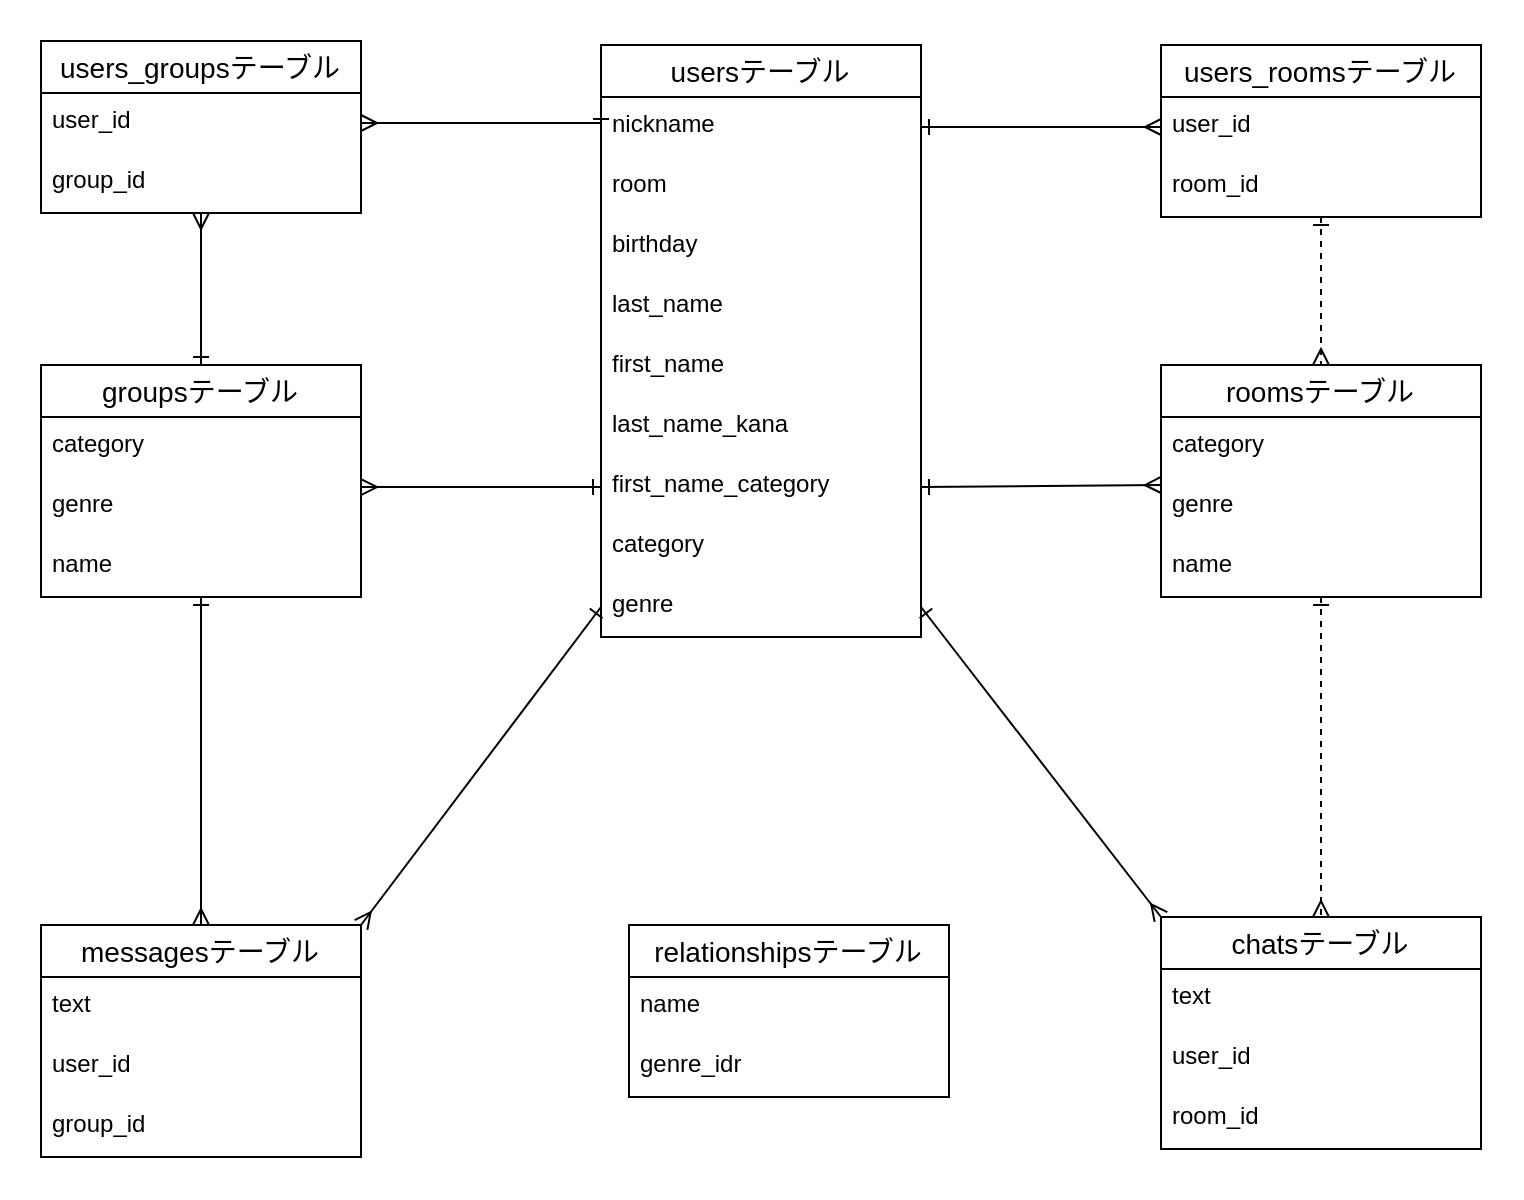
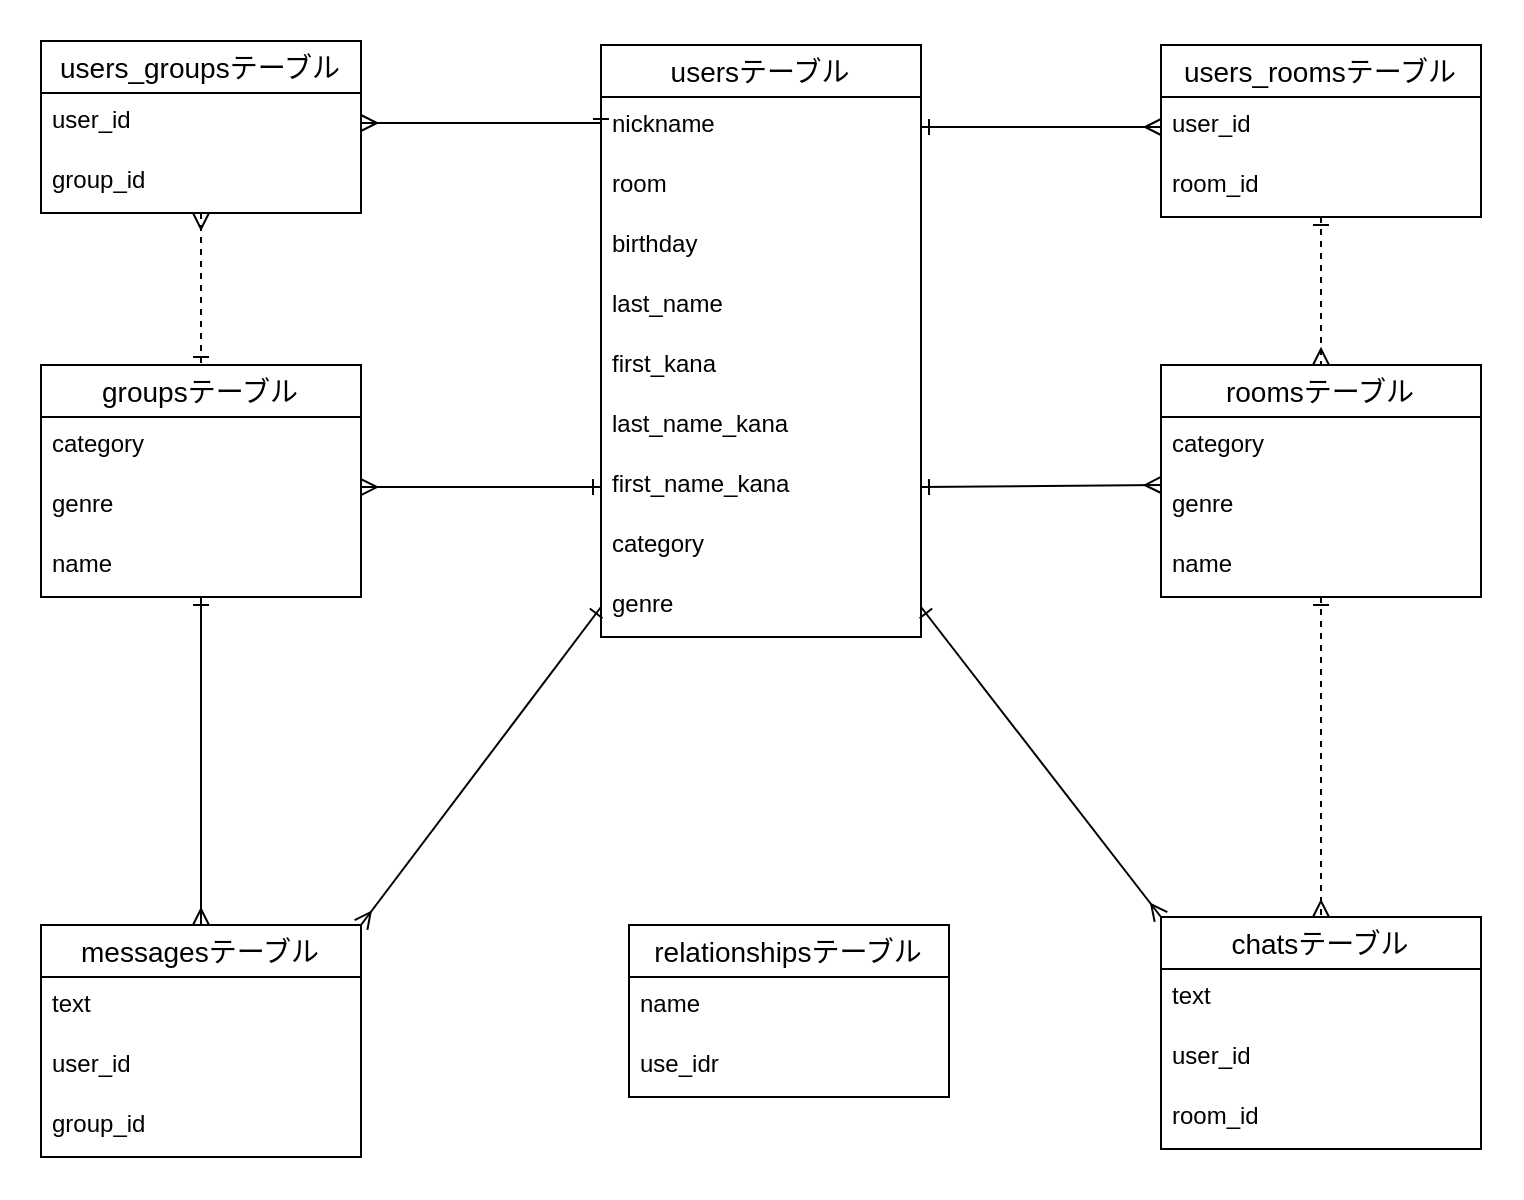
  <mxCell id="0" />
  <mxCell id="1" parent="0" />
  <mxCell id="2" style="edgeStyle=orthogonalEdgeStyle;rounded=0;orthogonalLoop=1;jettySize=auto;html=1;entryX=0.5;entryY=0;entryDx=0;entryDy=0;startArrow=ERone;startFill=0;endArrow=ERmany;endFill=0;dashed=1;" parent="1" source="15" target="40" edge="1"><mxGeometry relative="1" as="geometry"><Array as="points"><mxPoint x="660" y="182" /></Array></mxGeometry></mxCell>
  <mxCell id="3" style="edgeStyle=orthogonalEdgeStyle;rounded=0;orthogonalLoop=1;jettySize=auto;html=1;entryX=0.5;entryY=0;entryDx=0;entryDy=0;startArrow=ERone;startFill=0;endArrow=ERmany;endFill=0;dashed=1;" parent="1" source="40" target="7" edge="1"><mxGeometry relative="1" as="geometry" /></mxCell>
  <mxCell id="4" value="relationshipsテーブル" style="swimlane;fontStyle=0;childLayout=stackLayout;horizontal=1;startSize=26;horizontalStack=0;resizeParent=1;resizeParentMax=0;resizeLast=0;collapsible=1;marginBottom=0;align=center;fontSize=14;" parent="1" vertex="1"><mxGeometry x="314" y="462" width="160" height="86" as="geometry" /></mxCell>
  <mxCell id="5" value="name" style="text;strokeColor=none;fillColor=none;spacingLeft=4;spacingRight=4;overflow=hidden;rotatable=0;points=[[0,0.5],[1,0.5]];portConstraint=eastwest;fontSize=12;" parent="4" vertex="1"><mxGeometry y="26" width="160" height="30" as="geometry" /></mxCell>
- <mxCell id="6" value="genre_idr" style="text;strokeColor=none;fillColor=none;spacingLeft=4;spacingRight=4;overflow=hidden;rotatable=0;points=[[0,0.5],[1,0.5]];portConstraint=eastwest;fontSize=12;" parent="4" vertex="1"><mxGeometry y="56" width="160" height="30" as="geometry" /></mxCell>
+ <mxCell id="6" value="use_idr" style="text;strokeColor=none;fillColor=none;spacingLeft=4;spacingRight=4;overflow=hidden;rotatable=0;points=[[0,0.5],[1,0.5]];portConstraint=eastwest;fontSize=12;" parent="4" vertex="1"><mxGeometry y="56" width="160" height="30" as="geometry" /></mxCell>
  <mxCell id="7" value="chatsテーブル" style="swimlane;fontStyle=0;childLayout=stackLayout;horizontal=1;startSize=26;horizontalStack=0;resizeParent=1;resizeParentMax=0;resizeLast=0;collapsible=1;marginBottom=0;align=center;fontSize=14;" parent="1" vertex="1"><mxGeometry x="580" y="458" width="160" height="116" as="geometry" /></mxCell>
  <mxCell id="8" value="text" style="text;strokeColor=none;fillColor=none;spacingLeft=4;spacingRight=4;overflow=hidden;rotatable=0;points=[[0,0.5],[1,0.5]];portConstraint=eastwest;fontSize=12;" parent="7" vertex="1"><mxGeometry y="26" width="160" height="30" as="geometry" /></mxCell>
  <mxCell id="9" value="user_id" style="text;strokeColor=none;fillColor=none;spacingLeft=4;spacingRight=4;overflow=hidden;rotatable=0;points=[[0,0.5],[1,0.5]];portConstraint=eastwest;fontSize=12;" parent="7" vertex="1"><mxGeometry y="56" width="160" height="30" as="geometry" /></mxCell>
  <mxCell id="10" value="room_id" style="text;strokeColor=none;fillColor=none;spacingLeft=4;spacingRight=4;overflow=hidden;rotatable=0;points=[[0,0.5],[1,0.5]];portConstraint=eastwest;fontSize=12;" parent="7" vertex="1"><mxGeometry y="86" width="160" height="30" as="geometry" /></mxCell>
  <mxCell id="11" value="messagesテーブル" style="swimlane;fontStyle=0;childLayout=stackLayout;horizontal=1;startSize=26;horizontalStack=0;resizeParent=1;resizeParentMax=0;resizeLast=0;collapsible=1;marginBottom=0;align=center;fontSize=14;" parent="1" vertex="1"><mxGeometry x="20" y="462" width="160" height="116" as="geometry" /></mxCell>
  <mxCell id="12" value="text" style="text;strokeColor=none;fillColor=none;spacingLeft=4;spacingRight=4;overflow=hidden;rotatable=0;points=[[0,0.5],[1,0.5]];portConstraint=eastwest;fontSize=12;" parent="11" vertex="1"><mxGeometry y="26" width="160" height="30" as="geometry" /></mxCell>
  <mxCell id="13" value="user_id" style="text;strokeColor=none;fillColor=none;spacingLeft=4;spacingRight=4;overflow=hidden;rotatable=0;points=[[0,0.5],[1,0.5]];portConstraint=eastwest;fontSize=12;" parent="11" vertex="1"><mxGeometry y="56" width="160" height="30" as="geometry" /></mxCell>
  <mxCell id="14" value="group_id" style="text;strokeColor=none;fillColor=none;spacingLeft=4;spacingRight=4;overflow=hidden;rotatable=0;points=[[0,0.5],[1,0.5]];portConstraint=eastwest;fontSize=12;" parent="11" vertex="1"><mxGeometry y="86" width="160" height="30" as="geometry" /></mxCell>
  <mxCell id="15" value="users_roomsテーブル" style="swimlane;fontStyle=0;childLayout=stackLayout;horizontal=1;startSize=26;horizontalStack=0;resizeParent=1;resizeParentMax=0;resizeLast=0;collapsible=1;marginBottom=0;align=center;fontSize=14;" parent="1" vertex="1"><mxGeometry x="580" y="22" width="160" height="86" as="geometry" /></mxCell>
  <mxCell id="16" value="user_id" style="text;strokeColor=none;fillColor=none;spacingLeft=4;spacingRight=4;overflow=hidden;rotatable=0;points=[[0,0.5],[1,0.5]];portConstraint=eastwest;fontSize=12;" parent="15" vertex="1"><mxGeometry y="26" width="160" height="30" as="geometry" /></mxCell>
  <mxCell id="17" value="room_id" style="text;strokeColor=none;fillColor=none;spacingLeft=4;spacingRight=4;overflow=hidden;rotatable=0;points=[[0,0.5],[1,0.5]];portConstraint=eastwest;fontSize=12;" parent="15" vertex="1"><mxGeometry y="56" width="160" height="30" as="geometry" /></mxCell>
  <mxCell id="18" value="usersテーブル" style="swimlane;fontStyle=0;childLayout=stackLayout;horizontal=1;startSize=26;horizontalStack=0;resizeParent=1;resizeParentMax=0;resizeLast=0;collapsible=1;marginBottom=0;align=center;fontSize=14;" parent="1" vertex="1"><mxGeometry x="300" y="22" width="160" height="296" as="geometry" /></mxCell>
  <mxCell id="19" value="nickname" style="text;strokeColor=none;fillColor=none;spacingLeft=4;spacingRight=4;overflow=hidden;rotatable=0;points=[[0,0.5],[1,0.5]];portConstraint=eastwest;fontSize=12;" parent="18" vertex="1"><mxGeometry y="26" width="160" height="30" as="geometry" /></mxCell>
  <mxCell id="20" value="room" style="text;strokeColor=none;fillColor=none;spacingLeft=4;spacingRight=4;overflow=hidden;rotatable=0;points=[[0,0.5],[1,0.5]];portConstraint=eastwest;fontSize=12;" parent="18" vertex="1"><mxGeometry y="56" width="160" height="30" as="geometry" /></mxCell>
  <mxCell id="21" value="birthday" style="text;strokeColor=none;fillColor=none;spacingLeft=4;spacingRight=4;overflow=hidden;rotatable=0;points=[[0,0.5],[1,0.5]];portConstraint=eastwest;fontSize=12;" parent="18" vertex="1"><mxGeometry y="86" width="160" height="30" as="geometry" /></mxCell>
  <mxCell id="22" value="last_name" style="text;strokeColor=none;fillColor=none;spacingLeft=4;spacingRight=4;overflow=hidden;rotatable=0;points=[[0,0.5],[1,0.5]];portConstraint=eastwest;fontSize=12;" parent="18" vertex="1"><mxGeometry y="116" width="160" height="30" as="geometry" /></mxCell>
- <mxCell id="23" value="first_name" style="text;strokeColor=none;fillColor=none;spacingLeft=4;spacingRight=4;overflow=hidden;rotatable=0;points=[[0,0.5],[1,0.5]];portConstraint=eastwest;fontSize=12;" parent="18" vertex="1"><mxGeometry y="146" width="160" height="30" as="geometry" /></mxCell>
+ <mxCell id="23" value="first_kana" style="text;strokeColor=none;fillColor=none;spacingLeft=4;spacingRight=4;overflow=hidden;rotatable=0;points=[[0,0.5],[1,0.5]];portConstraint=eastwest;fontSize=12;" parent="18" vertex="1"><mxGeometry y="146" width="160" height="30" as="geometry" /></mxCell>
  <mxCell id="24" value="last_name_kana" style="text;strokeColor=none;fillColor=none;spacingLeft=4;spacingRight=4;overflow=hidden;rotatable=0;points=[[0,0.5],[1,0.5]];portConstraint=eastwest;fontSize=12;" parent="18" vertex="1"><mxGeometry y="176" width="160" height="30" as="geometry" /></mxCell>
- <mxCell id="25" value="first_name_category" style="text;strokeColor=none;fillColor=none;spacingLeft=4;spacingRight=4;overflow=hidden;rotatable=0;points=[[0,0.5],[1,0.5]];portConstraint=eastwest;fontSize=12;" parent="18" vertex="1"><mxGeometry y="206" width="160" height="30" as="geometry" /></mxCell>
+ <mxCell id="25" value="first_name_kana" style="text;strokeColor=none;fillColor=none;spacingLeft=4;spacingRight=4;overflow=hidden;rotatable=0;points=[[0,0.5],[1,0.5]];portConstraint=eastwest;fontSize=12;" parent="18" vertex="1"><mxGeometry y="206" width="160" height="30" as="geometry" /></mxCell>
  <mxCell id="26" value="category" style="text;strokeColor=none;fillColor=none;spacingLeft=4;spacingRight=4;overflow=hidden;rotatable=0;points=[[0,0.5],[1,0.5]];portConstraint=eastwest;fontSize=12;" parent="18" vertex="1"><mxGeometry y="236" width="160" height="30" as="geometry" /></mxCell>
  <mxCell id="27" value="genre" style="text;strokeColor=none;fillColor=none;spacingLeft=4;spacingRight=4;overflow=hidden;rotatable=0;points=[[0,0.5],[1,0.5]];portConstraint=eastwest;fontSize=12;" parent="18" vertex="1"><mxGeometry y="266" width="160" height="30" as="geometry" /></mxCell>
  <mxCell id="28" style="edgeStyle=orthogonalEdgeStyle;rounded=0;orthogonalLoop=1;jettySize=auto;html=1;exitX=0.5;exitY=0;exitDx=0;exitDy=0;startArrow=ERmany;startFill=0;endArrow=ERone;endFill=0;" parent="1" source="11" target="36" edge="1"><mxGeometry relative="1" as="geometry"><mxPoint x="100" y="-18" as="targetPoint" /><mxPoint x="100" y="462" as="sourcePoint" /></mxGeometry></mxCell>
- <mxCell id="29" style="edgeStyle=none;rounded=0;orthogonalLoop=1;jettySize=auto;html=1;entryX=0.5;entryY=0;entryDx=0;entryDy=0;startArrow=ERmany;startFill=0;endArrow=ERone;endFill=0;" parent="1" source="30" target="36" edge="1"><mxGeometry relative="1" as="geometry" /></mxCell>
+ <mxCell id="29" style="edgeStyle=none;rounded=0;orthogonalLoop=1;jettySize=auto;html=1;entryX=0.5;entryY=0;entryDx=0;entryDy=0;startArrow=ERmany;startFill=0;endArrow=ERone;endFill=0;dashed=1;" parent="1" source="30" target="36" edge="1"><mxGeometry relative="1" as="geometry" /></mxCell>
  <mxCell id="30" value="users_groupsテーブル" style="swimlane;fontStyle=0;childLayout=stackLayout;horizontal=1;startSize=26;horizontalStack=0;resizeParent=1;resizeParentMax=0;resizeLast=0;collapsible=1;marginBottom=0;align=center;fontSize=14;" parent="1" vertex="1"><mxGeometry x="20" y="20" width="160" height="86" as="geometry" /></mxCell>
  <mxCell id="31" value="user_id" style="text;strokeColor=none;fillColor=none;spacingLeft=4;spacingRight=4;overflow=hidden;rotatable=0;points=[[0,0.5],[1,0.5]];portConstraint=eastwest;fontSize=12;" parent="30" vertex="1"><mxGeometry y="26" width="160" height="30" as="geometry" /></mxCell>
  <mxCell id="32" value="group_id" style="text;strokeColor=none;fillColor=none;spacingLeft=4;spacingRight=4;overflow=hidden;rotatable=0;points=[[0,0.5],[1,0.5]];portConstraint=eastwest;fontSize=12;" parent="30" vertex="1"><mxGeometry y="56" width="160" height="30" as="geometry" /></mxCell>
  <mxCell id="33" style="edgeStyle=orthogonalEdgeStyle;rounded=0;orthogonalLoop=1;jettySize=auto;html=1;exitX=0;exitY=0.5;exitDx=0;exitDy=0;startArrow=ERone;startFill=0;endArrow=ERmany;endFill=0;" parent="1" source="19" edge="1"><mxGeometry relative="1" as="geometry"><mxPoint x="180" y="61" as="targetPoint" /><Array as="points"><mxPoint x="300" y="61" /></Array></mxGeometry></mxCell>
  <mxCell id="34" style="edgeStyle=orthogonalEdgeStyle;rounded=0;orthogonalLoop=1;jettySize=auto;html=1;exitX=1;exitY=0.5;exitDx=0;exitDy=0;entryX=0;entryY=0.5;entryDx=0;entryDy=0;startArrow=ERone;startFill=0;endArrow=ERmany;endFill=0;" parent="1" source="19" target="16" edge="1"><mxGeometry relative="1" as="geometry" /></mxCell>
  <mxCell id="35" style="rounded=0;orthogonalLoop=1;jettySize=auto;elbow=vertical;html=1;exitX=0;exitY=0.5;exitDx=0;exitDy=0;startArrow=ERone;startFill=0;endArrow=ERmany;endFill=0;entryX=1;entryY=0;entryDx=0;entryDy=0;" parent="1" source="27" target="11" edge="1"><mxGeometry relative="1" as="geometry"><mxPoint x="190" y="502" as="targetPoint" /></mxGeometry></mxCell>
  <mxCell id="36" value="groupsテーブル" style="swimlane;fontStyle=0;childLayout=stackLayout;horizontal=1;startSize=26;horizontalStack=0;resizeParent=1;resizeParentMax=0;resizeLast=0;collapsible=1;marginBottom=0;align=center;fontSize=14;" parent="1" vertex="1"><mxGeometry x="20" y="182" width="160" height="116" as="geometry" /></mxCell>
  <mxCell id="37" value="category" style="text;strokeColor=none;fillColor=none;spacingLeft=4;spacingRight=4;overflow=hidden;rotatable=0;points=[[0,0.5],[1,0.5]];portConstraint=eastwest;fontSize=12;" parent="36" vertex="1"><mxGeometry y="26" width="160" height="30" as="geometry" /></mxCell>
  <mxCell id="38" value="genre" style="text;strokeColor=none;fillColor=none;spacingLeft=4;spacingRight=4;overflow=hidden;rotatable=0;points=[[0,0.5],[1,0.5]];portConstraint=eastwest;fontSize=12;" parent="36" vertex="1"><mxGeometry y="56" width="160" height="30" as="geometry" /></mxCell>
  <mxCell id="39" value="name" style="text;strokeColor=none;fillColor=none;spacingLeft=4;spacingRight=4;overflow=hidden;rotatable=0;points=[[0,0.5],[1,0.5]];portConstraint=eastwest;fontSize=12;" parent="36" vertex="1"><mxGeometry y="86" width="160" height="30" as="geometry" /></mxCell>
  <mxCell id="40" value="roomsテーブル" style="swimlane;fontStyle=0;childLayout=stackLayout;horizontal=1;startSize=26;horizontalStack=0;resizeParent=1;resizeParentMax=0;resizeLast=0;collapsible=1;marginBottom=0;align=center;fontSize=14;" parent="1" vertex="1"><mxGeometry x="580" y="182" width="160" height="116" as="geometry" /></mxCell>
  <mxCell id="41" value="category" style="text;strokeColor=none;fillColor=none;spacingLeft=4;spacingRight=4;overflow=hidden;rotatable=0;points=[[0,0.5],[1,0.5]];portConstraint=eastwest;fontSize=12;" parent="40" vertex="1"><mxGeometry y="26" width="160" height="30" as="geometry" /></mxCell>
  <mxCell id="42" value="genre" style="text;strokeColor=none;fillColor=none;spacingLeft=4;spacingRight=4;overflow=hidden;rotatable=0;points=[[0,0.5],[1,0.5]];portConstraint=eastwest;fontSize=12;" parent="40" vertex="1"><mxGeometry y="56" width="160" height="30" as="geometry" /></mxCell>
  <mxCell id="43" value="name" style="text;strokeColor=none;fillColor=none;spacingLeft=4;spacingRight=4;overflow=hidden;rotatable=0;points=[[0,0.5],[1,0.5]];portConstraint=eastwest;fontSize=12;" parent="40" vertex="1"><mxGeometry y="86" width="160" height="30" as="geometry" /></mxCell>
  <mxCell id="44" style="edgeStyle=none;rounded=0;orthogonalLoop=1;jettySize=auto;html=1;exitX=0;exitY=0.5;exitDx=0;exitDy=0;entryX=1;entryY=0.167;entryDx=0;entryDy=0;entryPerimeter=0;startArrow=ERone;startFill=0;endArrow=ERmany;endFill=0;" parent="1" source="25" target="38" edge="1"><mxGeometry relative="1" as="geometry" /></mxCell>
  <mxCell id="45" style="edgeStyle=none;rounded=0;orthogonalLoop=1;jettySize=auto;html=1;exitX=1;exitY=0.5;exitDx=0;exitDy=0;startArrow=ERone;startFill=0;endArrow=ERmany;endFill=0;entryX=0;entryY=0.133;entryDx=0;entryDy=0;entryPerimeter=0;" parent="1" source="25" target="42" edge="1"><mxGeometry relative="1" as="geometry"><mxPoint x="570" y="243" as="targetPoint" /></mxGeometry></mxCell>
  <mxCell id="46" style="edgeStyle=none;rounded=0;orthogonalLoop=1;jettySize=auto;html=1;exitX=1;exitY=0.5;exitDx=0;exitDy=0;entryX=0;entryY=0;entryDx=0;entryDy=0;startArrow=ERone;startFill=0;endArrow=ERmany;endFill=0;" parent="1" source="27" target="7" edge="1"><mxGeometry relative="1" as="geometry" /></mxCell>
